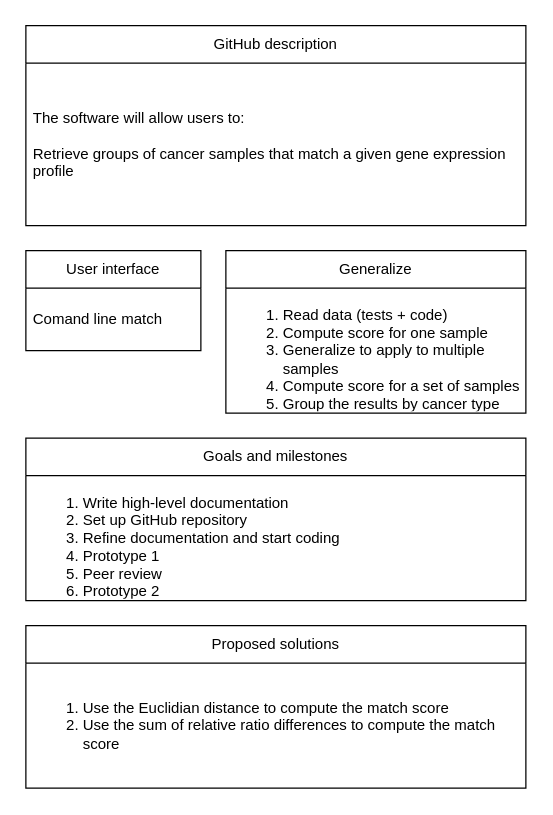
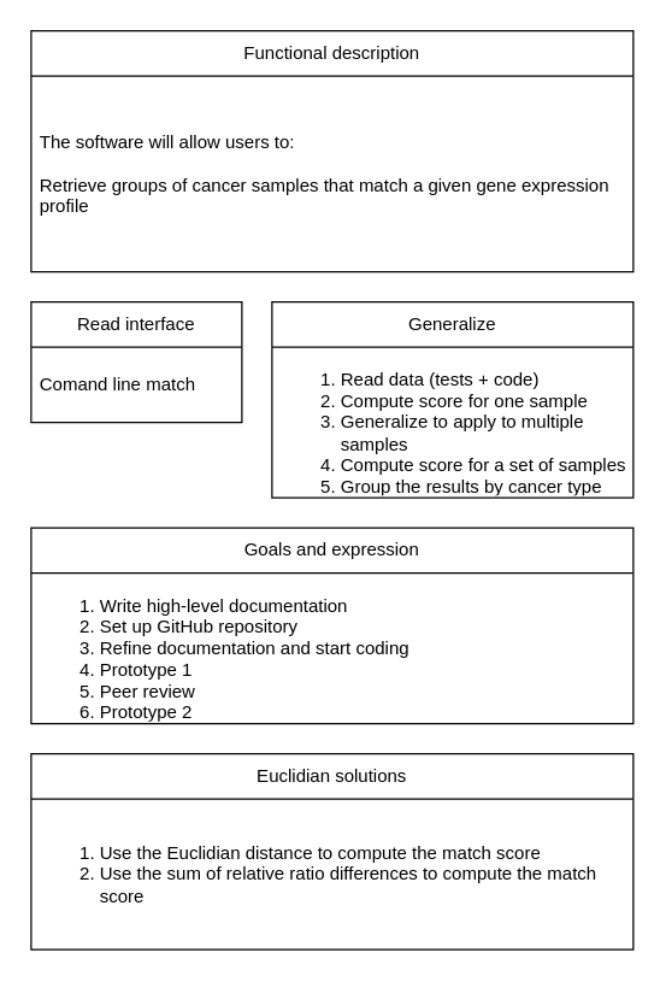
  <mxCell id="0" />
  <mxCell id="1" parent="0" />
- <mxCell id="2" value="GitHub description" style="swimlane;fontStyle=0;childLayout=stackLayout;horizontal=1;startSize=30;horizontalStack=0;resizeParent=1;resizeParentMax=0;resizeLast=0;collapsible=1;marginBottom=0;whiteSpace=wrap;html=1;" vertex="1" parent="1"><mxGeometry x="20" y="20" width="400" height="160" as="geometry" /></mxCell>
+ <mxCell id="2" value="Functional description" style="swimlane;fontStyle=0;childLayout=stackLayout;horizontal=1;startSize=30;horizontalStack=0;resizeParent=1;resizeParentMax=0;resizeLast=0;collapsible=1;marginBottom=0;whiteSpace=wrap;html=1;" vertex="1" parent="1"><mxGeometry x="20" y="20" width="400" height="160" as="geometry" /></mxCell>
  <mxCell id="3" value="The software will allow users to:&lt;br&gt;&lt;br&gt;Retrieve groups of cancer samples that match a given gene expression profile" style="text;strokeColor=none;fillColor=none;align=left;verticalAlign=middle;spacingLeft=4;spacingRight=4;overflow=hidden;points=[[0,0.5],[1,0.5]];portConstraint=eastwest;rotatable=0;whiteSpace=wrap;html=1;" vertex="1" parent="2"><mxGeometry y="30" width="400" height="130" as="geometry" /></mxCell>
- <mxCell id="4" value="User interface" style="swimlane;fontStyle=0;childLayout=stackLayout;horizontal=1;startSize=30;horizontalStack=0;resizeParent=1;resizeParentMax=0;resizeLast=0;collapsible=1;marginBottom=0;whiteSpace=wrap;html=1;" vertex="1" parent="1"><mxGeometry x="20" y="200" width="140" height="80" as="geometry" /></mxCell>
+ <mxCell id="4" value="Read interface" style="swimlane;fontStyle=0;childLayout=stackLayout;horizontal=1;startSize=30;horizontalStack=0;resizeParent=1;resizeParentMax=0;resizeLast=0;collapsible=1;marginBottom=0;whiteSpace=wrap;html=1;" vertex="1" parent="1"><mxGeometry x="20" y="200" width="140" height="80" as="geometry" /></mxCell>
  <mxCell id="5" value="Comand line match&amp;nbsp;&lt;br&gt;" style="text;strokeColor=none;fillColor=none;align=left;verticalAlign=middle;spacingLeft=4;spacingRight=4;overflow=hidden;points=[[0,0.5],[1,0.5]];portConstraint=eastwest;rotatable=0;whiteSpace=wrap;html=1;" vertex="1" parent="4"><mxGeometry y="30" width="140" height="50" as="geometry" /></mxCell>
  <mxCell id="6" value="Generalize" style="swimlane;fontStyle=0;childLayout=stackLayout;horizontal=1;startSize=30;horizontalStack=0;resizeParent=1;resizeParentMax=0;resizeLast=0;collapsible=1;marginBottom=0;whiteSpace=wrap;html=1;align=center;" vertex="1" parent="1"><mxGeometry x="180" y="200" width="240" height="130" as="geometry" /></mxCell>
  <mxCell id="7" value="&lt;ol&gt;&lt;li&gt;Read data (tests + code)&lt;/li&gt;&lt;li&gt;Compute score for one sample&lt;/li&gt;&lt;li&gt;Generalize to apply to multiple samples&lt;/li&gt;&lt;li&gt;Compute score for a set of samples&lt;/li&gt;&lt;li&gt;Group the results by cancer type&lt;/li&gt;&lt;/ol&gt;" style="text;strokeColor=none;fillColor=none;align=left;verticalAlign=middle;spacingLeft=4;spacingRight=4;overflow=hidden;points=[[0,0.5],[1,0.5]];portConstraint=eastwest;rotatable=0;whiteSpace=wrap;html=1;" vertex="1" parent="6"><mxGeometry y="30" width="240" height="100" as="geometry" /></mxCell>
- <mxCell id="8" value="Goals and milestones" style="swimlane;fontStyle=0;childLayout=stackLayout;horizontal=1;startSize=30;horizontalStack=0;resizeParent=1;resizeParentMax=0;resizeLast=0;collapsible=1;marginBottom=0;whiteSpace=wrap;html=1;align=center;" vertex="1" parent="1"><mxGeometry x="20" y="350" width="400" height="130" as="geometry" /></mxCell>
+ <mxCell id="8" value="Goals and expression" style="swimlane;fontStyle=0;childLayout=stackLayout;horizontal=1;startSize=30;horizontalStack=0;resizeParent=1;resizeParentMax=0;resizeLast=0;collapsible=1;marginBottom=0;whiteSpace=wrap;html=1;align=center;" vertex="1" parent="1"><mxGeometry x="20" y="350" width="400" height="130" as="geometry" /></mxCell>
  <mxCell id="9" value="&lt;ol&gt;&lt;li&gt;Write high-level documentation&lt;/li&gt;&lt;li&gt;Set up GitHub repository&lt;/li&gt;&lt;li&gt;Refine documentation and start coding&lt;/li&gt;&lt;li&gt;Prototype 1&lt;/li&gt;&lt;li&gt;Peer review&lt;/li&gt;&lt;li&gt;Prototype 2&lt;/li&gt;&lt;li&gt;Peer programming&lt;/li&gt;&lt;/ol&gt;" style="text;strokeColor=none;fillColor=none;align=left;verticalAlign=middle;spacingLeft=4;spacingRight=4;overflow=hidden;points=[[0,0.5],[1,0.5]];portConstraint=eastwest;rotatable=0;whiteSpace=wrap;html=1;" vertex="1" parent="8"><mxGeometry y="30" width="400" height="100" as="geometry" /></mxCell>
- <mxCell id="10" value="Proposed solutions" style="swimlane;fontStyle=0;childLayout=stackLayout;horizontal=1;startSize=30;horizontalStack=0;resizeParent=1;resizeParentMax=0;resizeLast=0;collapsible=1;marginBottom=0;whiteSpace=wrap;html=1;align=center;" vertex="1" parent="1"><mxGeometry x="20" y="500" width="400" height="130" as="geometry" /></mxCell>
+ <mxCell id="10" value="Euclidian solutions" style="swimlane;fontStyle=0;childLayout=stackLayout;horizontal=1;startSize=30;horizontalStack=0;resizeParent=1;resizeParentMax=0;resizeLast=0;collapsible=1;marginBottom=0;whiteSpace=wrap;html=1;align=center;" vertex="1" parent="1"><mxGeometry x="20" y="500" width="400" height="130" as="geometry" /></mxCell>
  <mxCell id="11" value="&lt;ol&gt;&lt;li&gt;Use the Euclidian distance to compute the match score&lt;/li&gt;&lt;li&gt;Use the sum of relative ratio differences to compute the match score&lt;/li&gt;&lt;/ol&gt;" style="text;strokeColor=none;fillColor=none;align=left;verticalAlign=middle;spacingLeft=4;spacingRight=4;overflow=hidden;points=[[0,0.5],[1,0.5]];portConstraint=eastwest;rotatable=0;whiteSpace=wrap;html=1;" vertex="1" parent="10"><mxGeometry y="30" width="400" height="100" as="geometry" /></mxCell>
